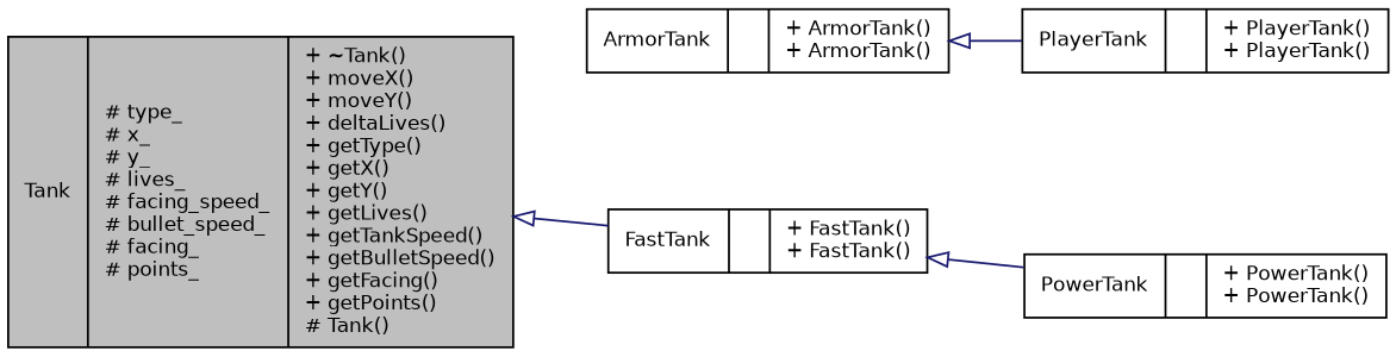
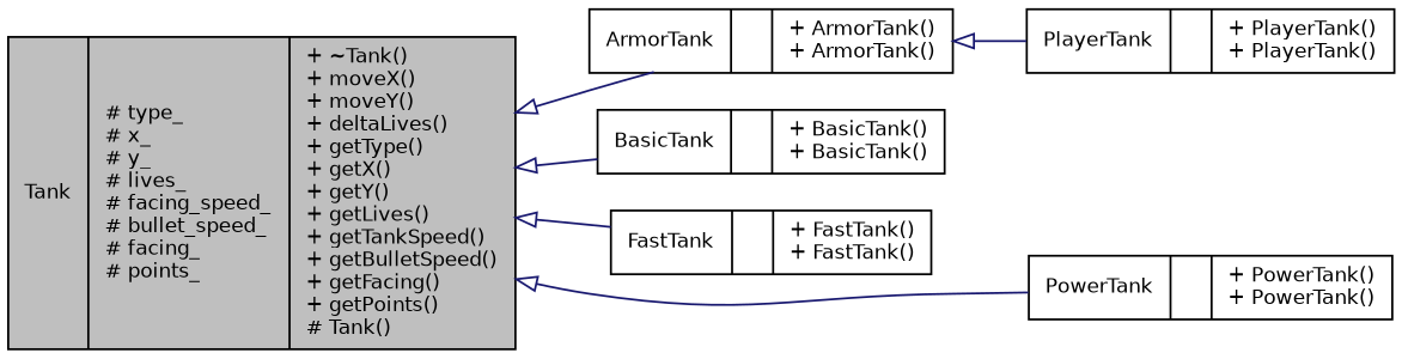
  digraph {
    rankdir=LR
    node [color=black fontname=Helvetica fontsize=10 shape=record]
    edge [arrowtail=onormal color=midnightblue dir=back fontname=Helvetica fontsize=10 labelfontname=Helvetica labelfontsize=10 style=solid]
    n1 [fillcolor=grey75 fontcolor=black height=0.2 label="{Tank\n|# type_\l# x_\l# y_\l# lives_\l# facing_speed_\l# bullet_speed_\l# facing_\l# points_\l|+ ~Tank()\l+ moveX()\l+ moveY()\l+ deltaLives()\l+ getType()\l+ getX()\l+ getY()\l+ getLives()\l+ getTankSpeed()\l+ getBulletSpeed()\l+ getFacing()\l+ getPoints()\l# Tank()\l}" style=filled width=0.4]
    n2 [height=0.2 label="{ArmorTank\n||+ ArmorTank()\l+ ArmorTank()\l}" width=0.4]
+   n3 [height=0.2 label="{BasicTank\n||+ BasicTank()\l+ BasicTank()\l}" width=0.4]
    n4 [height=0.2 label="{FastTank\n||+ FastTank()\l+ FastTank()\l}" width=0.4]
    n5 [height=0.2 label="{PowerTank\n||+ PowerTank()\l+ PowerTank()\l}" width=0.4]
    n6 [height=0.2 label="{PlayerTank\n||+ PlayerTank()\l+ PlayerTank()\l}" width=0.4]
+   n1 -> n2
+   n1 -> n3
    n1 -> n4
-   n4 -> n5
+   n1 -> n5
    n2 -> n6
  }
